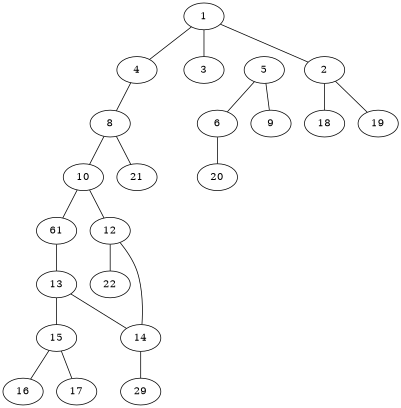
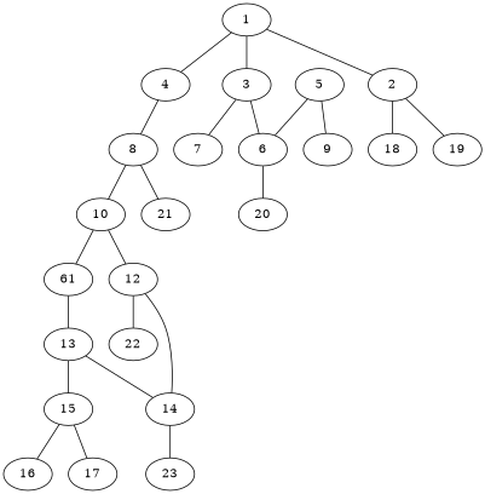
  graph {
    node [chem=C]
    edge [valence=1]
    1 [chem=N]
    2
    3
    4 [chem=N]
    18 [chem=H]
    19 [chem=H]
    6 [chem=N]
+   7 [chem=O]
    8
    5
    9 [chem=O]
    20 [chem=H]
    10
    21 [chem=H]
    n15 [chem=O label=61]
    12
    13
    14
    22 [chem=H]
    15 [chem=N]
-   23 [chem=H label=29]
+   23 [chem=H]
    16 [chem=O]
    17 [chem=O]
    1 -- 2
    1 -- 3
    1 -- 4
    2 -- 18
    2 -- 19
+   3 -- 6
+   3 -- 7 [valence=2]
    4 -- 8 [valence=2]
    6 -- 20
    8 -- 10
    8 -- 21
    5 -- 6
    5 -- 9 [valence=2]
    10 -- n15
    10 -- 12 [valence=2]
    n15 -- 13
    12 -- 14
    12 -- 22
    13 -- 14 [valence=2]
    13 -- 15
    14 -- 23
    15 -- 16 [valence=2]
    15 -- 17
  }
